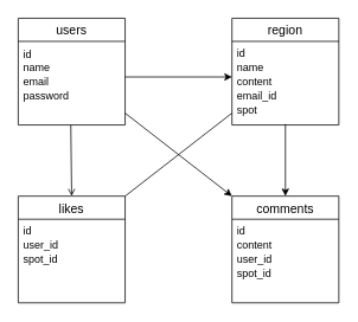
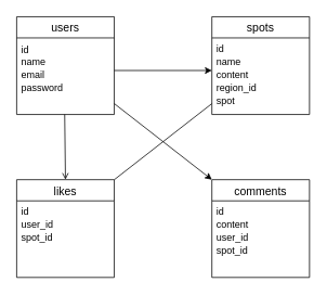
  <mxCell id="0" />
  <mxCell id="1" parent="0" />
  <mxCell id="2" value="users" style="swimlane;fontStyle=0;childLayout=stackLayout;horizontal=1;startSize=26;horizontalStack=0;resizeParent=1;resizeParentMax=0;resizeLast=0;collapsible=1;marginBottom=0;align=center;fontSize=14;" vertex="1" parent="1"><mxGeometry x="20" y="20" width="120" height="120" as="geometry" /></mxCell>
  <mxCell id="3" value="id" style="text;strokeColor=none;fillColor=none;spacingLeft=4;spacingRight=4;overflow=hidden;rotatable=0;points=[[0,0.5],[1,0.5]];portConstraint=eastwest;fontSize=12;spacing=2;spacingTop=1;" vertex="1" parent="2"><mxGeometry y="26" width="120" height="16" as="geometry" /></mxCell>
  <mxCell id="4" value="name" style="text;strokeColor=none;fillColor=none;spacingLeft=4;spacingRight=4;overflow=hidden;rotatable=0;points=[[0,0.5],[1,0.5]];portConstraint=eastwest;fontSize=12;" vertex="1" parent="2"><mxGeometry y="42" width="120" height="16" as="geometry" /></mxCell>
  <mxCell id="5" value="email" style="text;strokeColor=none;fillColor=none;spacingLeft=4;spacingRight=4;overflow=hidden;rotatable=0;points=[[0,0.5],[1,0.5]];portConstraint=eastwest;fontSize=12;" vertex="1" parent="2"><mxGeometry y="58" width="120" height="16" as="geometry" /></mxCell>
  <mxCell id="6" value="password" style="text;strokeColor=none;fillColor=none;spacingLeft=4;spacingRight=4;overflow=hidden;rotatable=0;points=[[0,0.5],[1,0.5]];portConstraint=eastwest;fontSize=12;" vertex="1" parent="2"><mxGeometry y="74" width="120" height="46" as="geometry" /></mxCell>
- <mxCell id="7" value="region" style="swimlane;fontStyle=0;childLayout=stackLayout;horizontal=1;startSize=26;horizontalStack=0;resizeParent=1;resizeParentMax=0;resizeLast=0;collapsible=1;marginBottom=0;align=center;fontSize=14;" vertex="1" parent="1"><mxGeometry x="260" y="20" width="120" height="120" as="geometry"><mxRectangle x="320" y="80" width="70" height="30" as="alternateBounds" /></mxGeometry></mxCell>
+ <mxCell id="7" value="spots" style="swimlane;fontStyle=0;childLayout=stackLayout;horizontal=1;startSize=26;horizontalStack=0;resizeParent=1;resizeParentMax=0;resizeLast=0;collapsible=1;marginBottom=0;align=center;fontSize=14;" vertex="1" parent="1"><mxGeometry x="260" y="20" width="120" height="120" as="geometry"><mxRectangle x="320" y="80" width="70" height="30" as="alternateBounds" /></mxGeometry></mxCell>
  <mxCell id="8" value="id" style="text;strokeColor=none;fillColor=none;spacingLeft=4;spacingRight=4;overflow=hidden;rotatable=0;points=[[0,0.5],[1,0.5]];portConstraint=eastwest;fontSize=12;" vertex="1" parent="7"><mxGeometry y="26" width="120" height="16" as="geometry" /></mxCell>
  <mxCell id="9" value="name" style="text;strokeColor=none;fillColor=none;spacingLeft=4;spacingRight=4;overflow=hidden;rotatable=0;points=[[0,0.5],[1,0.5]];portConstraint=eastwest;fontSize=12;" vertex="1" parent="7"><mxGeometry y="42" width="120" height="16" as="geometry" /></mxCell>
  <mxCell id="10" value="content" style="text;strokeColor=none;fillColor=none;spacingLeft=4;spacingRight=4;overflow=hidden;rotatable=0;points=[[0,0.5],[1,0.5]];portConstraint=eastwest;fontSize=12;" vertex="1" parent="7"><mxGeometry y="58" width="120" height="16" as="geometry" /></mxCell>
- <mxCell id="11" value="email_id" style="text;strokeColor=none;fillColor=none;spacingLeft=4;spacingRight=4;overflow=hidden;rotatable=0;points=[[0,0.5],[1,0.5]];portConstraint=eastwest;fontSize=12;" vertex="1" parent="7"><mxGeometry y="74" width="120" height="16" as="geometry" /></mxCell>
+ <mxCell id="11" value="region_id" style="text;strokeColor=none;fillColor=none;spacingLeft=4;spacingRight=4;overflow=hidden;rotatable=0;points=[[0,0.5],[1,0.5]];portConstraint=eastwest;fontSize=12;" vertex="1" parent="7"><mxGeometry y="74" width="120" height="16" as="geometry" /></mxCell>
  <mxCell id="12" value="spot" style="text;strokeColor=none;fillColor=none;spacingLeft=4;spacingRight=4;overflow=hidden;rotatable=0;points=[[0,0.5],[1,0.5]];portConstraint=eastwest;fontSize=12;spacingBottom=-2;" vertex="1" parent="7"><mxGeometry y="90" width="120" height="30" as="geometry" /></mxCell>
  <mxCell id="13" value="likes" style="swimlane;fontStyle=0;childLayout=stackLayout;horizontal=1;startSize=26;horizontalStack=0;resizeParent=1;resizeParentMax=0;resizeLast=0;collapsible=1;marginBottom=0;align=center;fontSize=14;" vertex="1" parent="1"><mxGeometry x="20" y="220" width="120" height="120" as="geometry" /></mxCell>
  <mxCell id="14" value="id" style="text;strokeColor=none;fillColor=none;spacingLeft=4;spacingRight=4;overflow=hidden;rotatable=0;points=[[0,0.5],[1,0.5]];portConstraint=eastwest;fontSize=12;" vertex="1" parent="13"><mxGeometry y="26" width="120" height="16" as="geometry" /></mxCell>
  <mxCell id="15" value="user_id" style="text;strokeColor=none;fillColor=none;spacingLeft=4;spacingRight=4;overflow=hidden;rotatable=0;points=[[0,0.5],[1,0.5]];portConstraint=eastwest;fontSize=12;" vertex="1" parent="13"><mxGeometry y="42" width="120" height="16" as="geometry" /></mxCell>
  <mxCell id="16" value="spot_id" style="text;strokeColor=none;fillColor=none;spacingLeft=4;spacingRight=4;overflow=hidden;rotatable=0;points=[[0,0.5],[1,0.5]];portConstraint=eastwest;fontSize=12;" vertex="1" parent="13"><mxGeometry y="58" width="120" height="62" as="geometry" /></mxCell>
  <mxCell id="17" value="comments" style="swimlane;fontStyle=0;childLayout=stackLayout;horizontal=1;startSize=26;horizontalStack=0;resizeParent=1;resizeParentMax=0;resizeLast=0;collapsible=1;marginBottom=0;align=center;fontSize=14;" vertex="1" parent="1"><mxGeometry x="260" y="220" width="120" height="120" as="geometry" /></mxCell>
  <mxCell id="18" value="id" style="text;strokeColor=none;fillColor=none;spacingLeft=4;spacingRight=4;overflow=hidden;rotatable=0;points=[[0,0.5],[1,0.5]];portConstraint=eastwest;fontSize=12;" vertex="1" parent="17"><mxGeometry y="26" width="120" height="16" as="geometry" /></mxCell>
  <mxCell id="19" value="content" style="text;strokeColor=none;fillColor=none;spacingLeft=4;spacingRight=4;overflow=hidden;rotatable=0;points=[[0,0.5],[1,0.5]];portConstraint=eastwest;fontSize=12;" vertex="1" parent="17"><mxGeometry y="42" width="120" height="16" as="geometry" /></mxCell>
  <mxCell id="20" value="user_id" style="text;strokeColor=none;fillColor=none;spacingLeft=4;spacingRight=4;overflow=hidden;rotatable=0;points=[[0,0.5],[1,0.5]];portConstraint=eastwest;fontSize=12;" vertex="1" parent="17"><mxGeometry y="58" width="120" height="16" as="geometry" /></mxCell>
  <mxCell id="21" value="spot_id" style="text;strokeColor=none;fillColor=none;spacingLeft=4;spacingRight=4;overflow=hidden;rotatable=0;points=[[0,0.5],[1,0.5]];portConstraint=eastwest;fontSize=12;" vertex="1" parent="17"><mxGeometry y="74" width="120" height="46" as="geometry" /></mxCell>
  <mxCell id="22" style="edgeStyle=none;html=1;exitX=1;exitY=0.5;exitDx=0;exitDy=0;fontSize=12;" edge="1" parent="1" source="5" target="10"><mxGeometry relative="1" as="geometry" /></mxCell>
  <mxCell id="23" value="" style="endArrow=classic;html=1;fontSize=12;" edge="1" parent="1" source="2"><mxGeometry width="50" height="50" relative="1" as="geometry"><mxPoint x="240" y="190" as="sourcePoint" /><mxPoint x="260" y="220" as="targetPoint" /></mxGeometry></mxCell>
  <mxCell id="24" value="" style="endArrow=open;html=1;fontSize=12;exitX=0.492;exitY=1;exitDx=0;exitDy=0;exitPerimeter=0;entryX=0.5;entryY=0;entryDx=0;entryDy=0;" edge="1" parent="1" source="6" target="13"><mxGeometry width="50" height="50" relative="1" as="geometry"><mxPoint x="240" y="190" as="sourcePoint" /><mxPoint x="290" y="140" as="targetPoint" /></mxGeometry></mxCell>
- <mxCell id="25" value="" style="endArrow=classic;html=1;fontSize=12;exitX=0.5;exitY=0.967;exitDx=0;exitDy=0;exitPerimeter=0;" edge="1" parent="1" source="12" target="17"><mxGeometry width="50" height="50" relative="1" as="geometry"><mxPoint x="240" y="190" as="sourcePoint" /><mxPoint x="290" y="140" as="targetPoint" /></mxGeometry></mxCell>
  <mxCell id="26" value="" style="endArrow=none;html=1;fontSize=12;entryX=1;entryY=0;entryDx=0;entryDy=0;" edge="1" parent="1" source="7" target="13"><mxGeometry width="50" height="50" relative="1" as="geometry"><mxPoint x="240" y="190" as="sourcePoint" /><mxPoint x="290" y="140" as="targetPoint" /></mxGeometry></mxCell>
